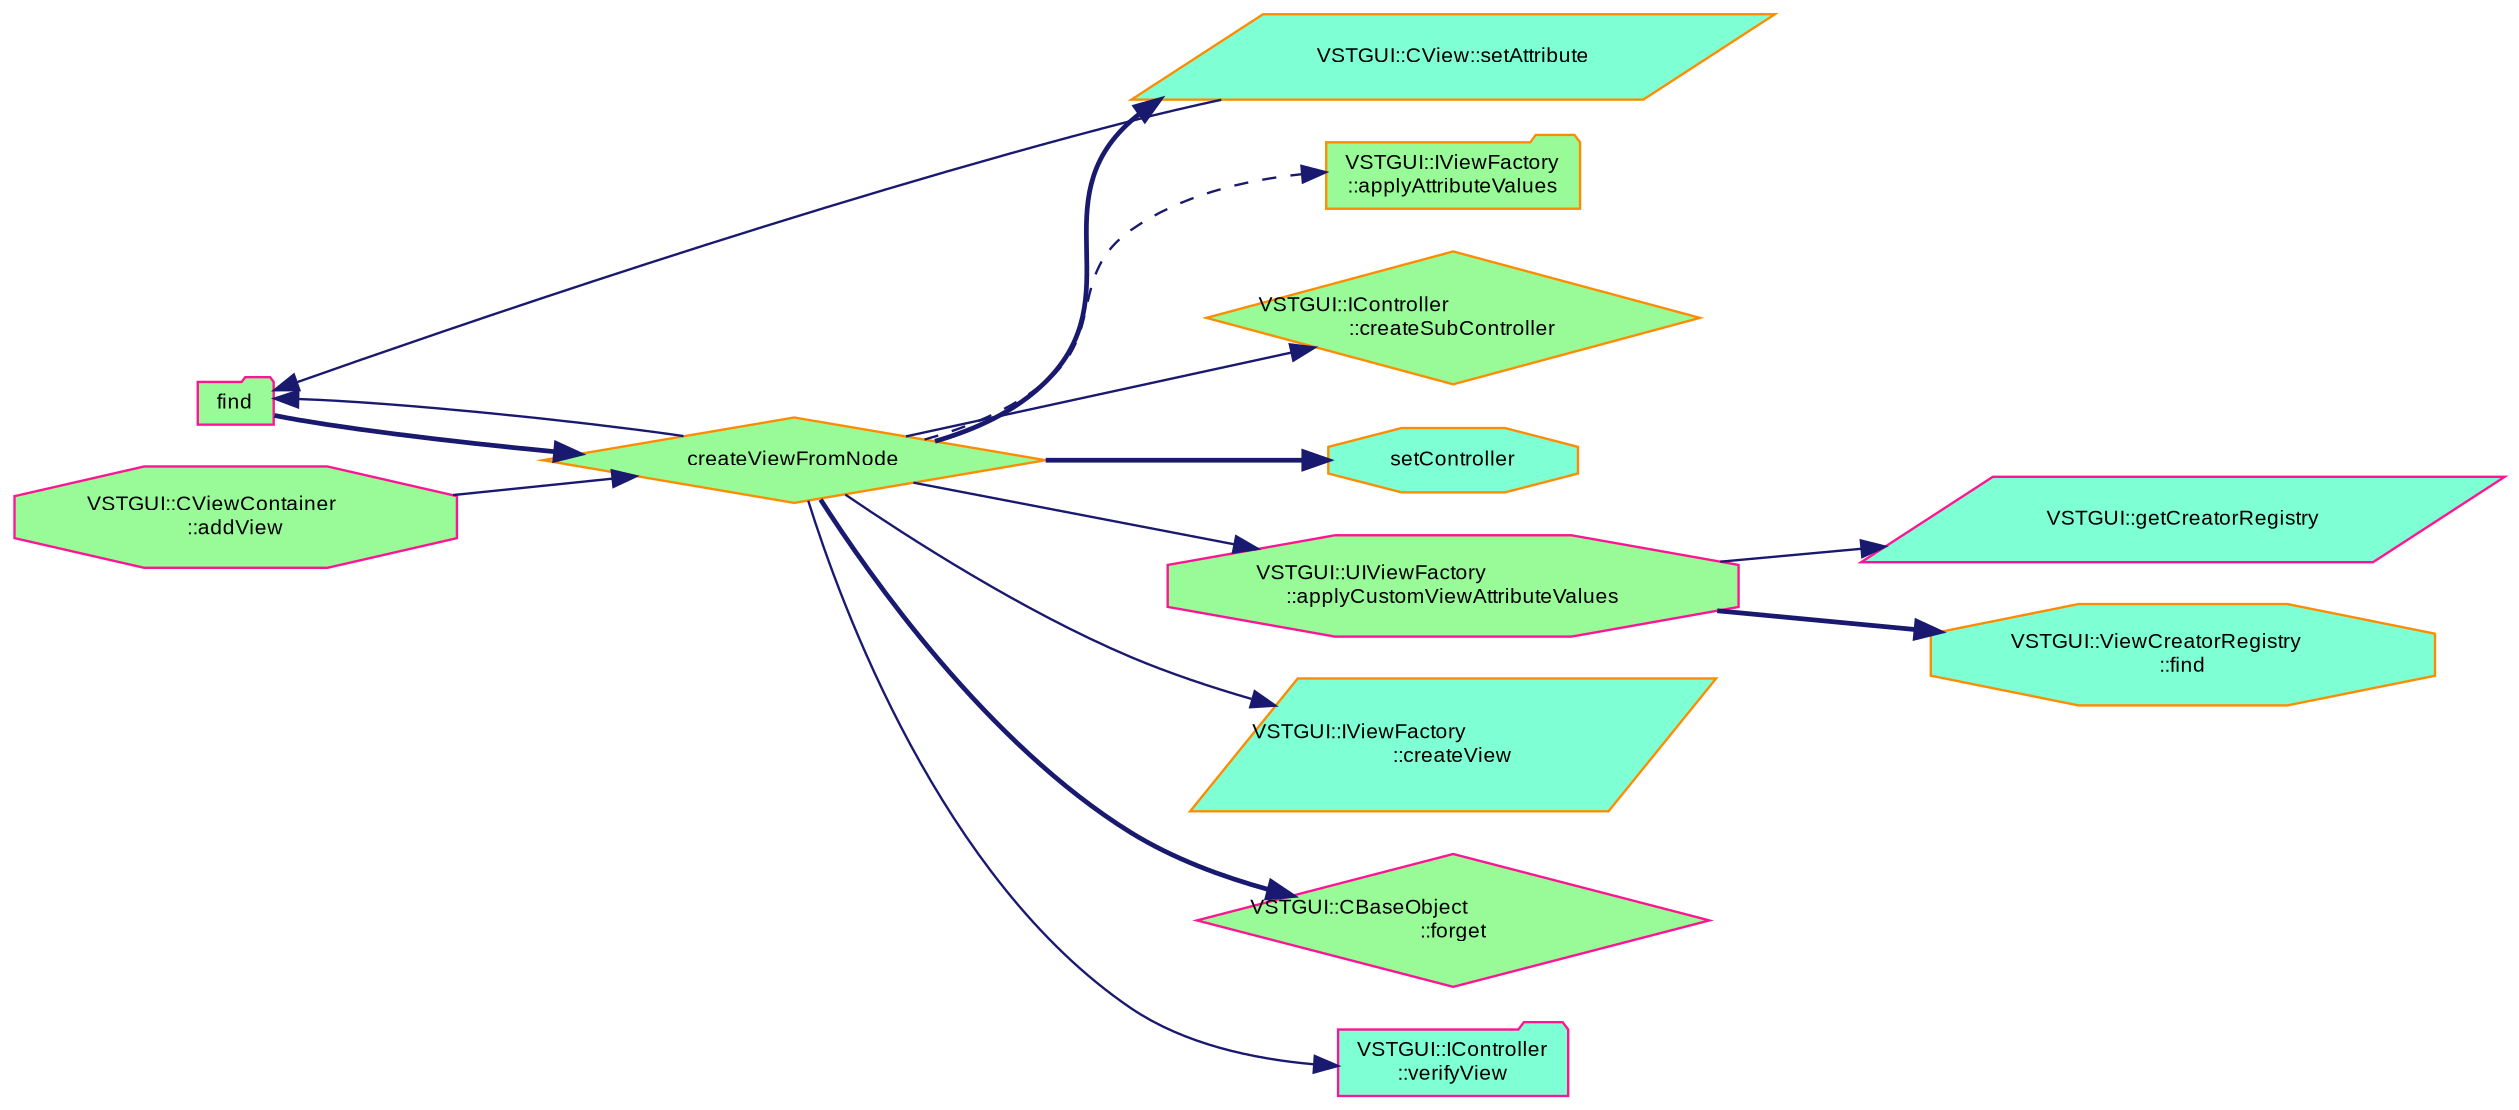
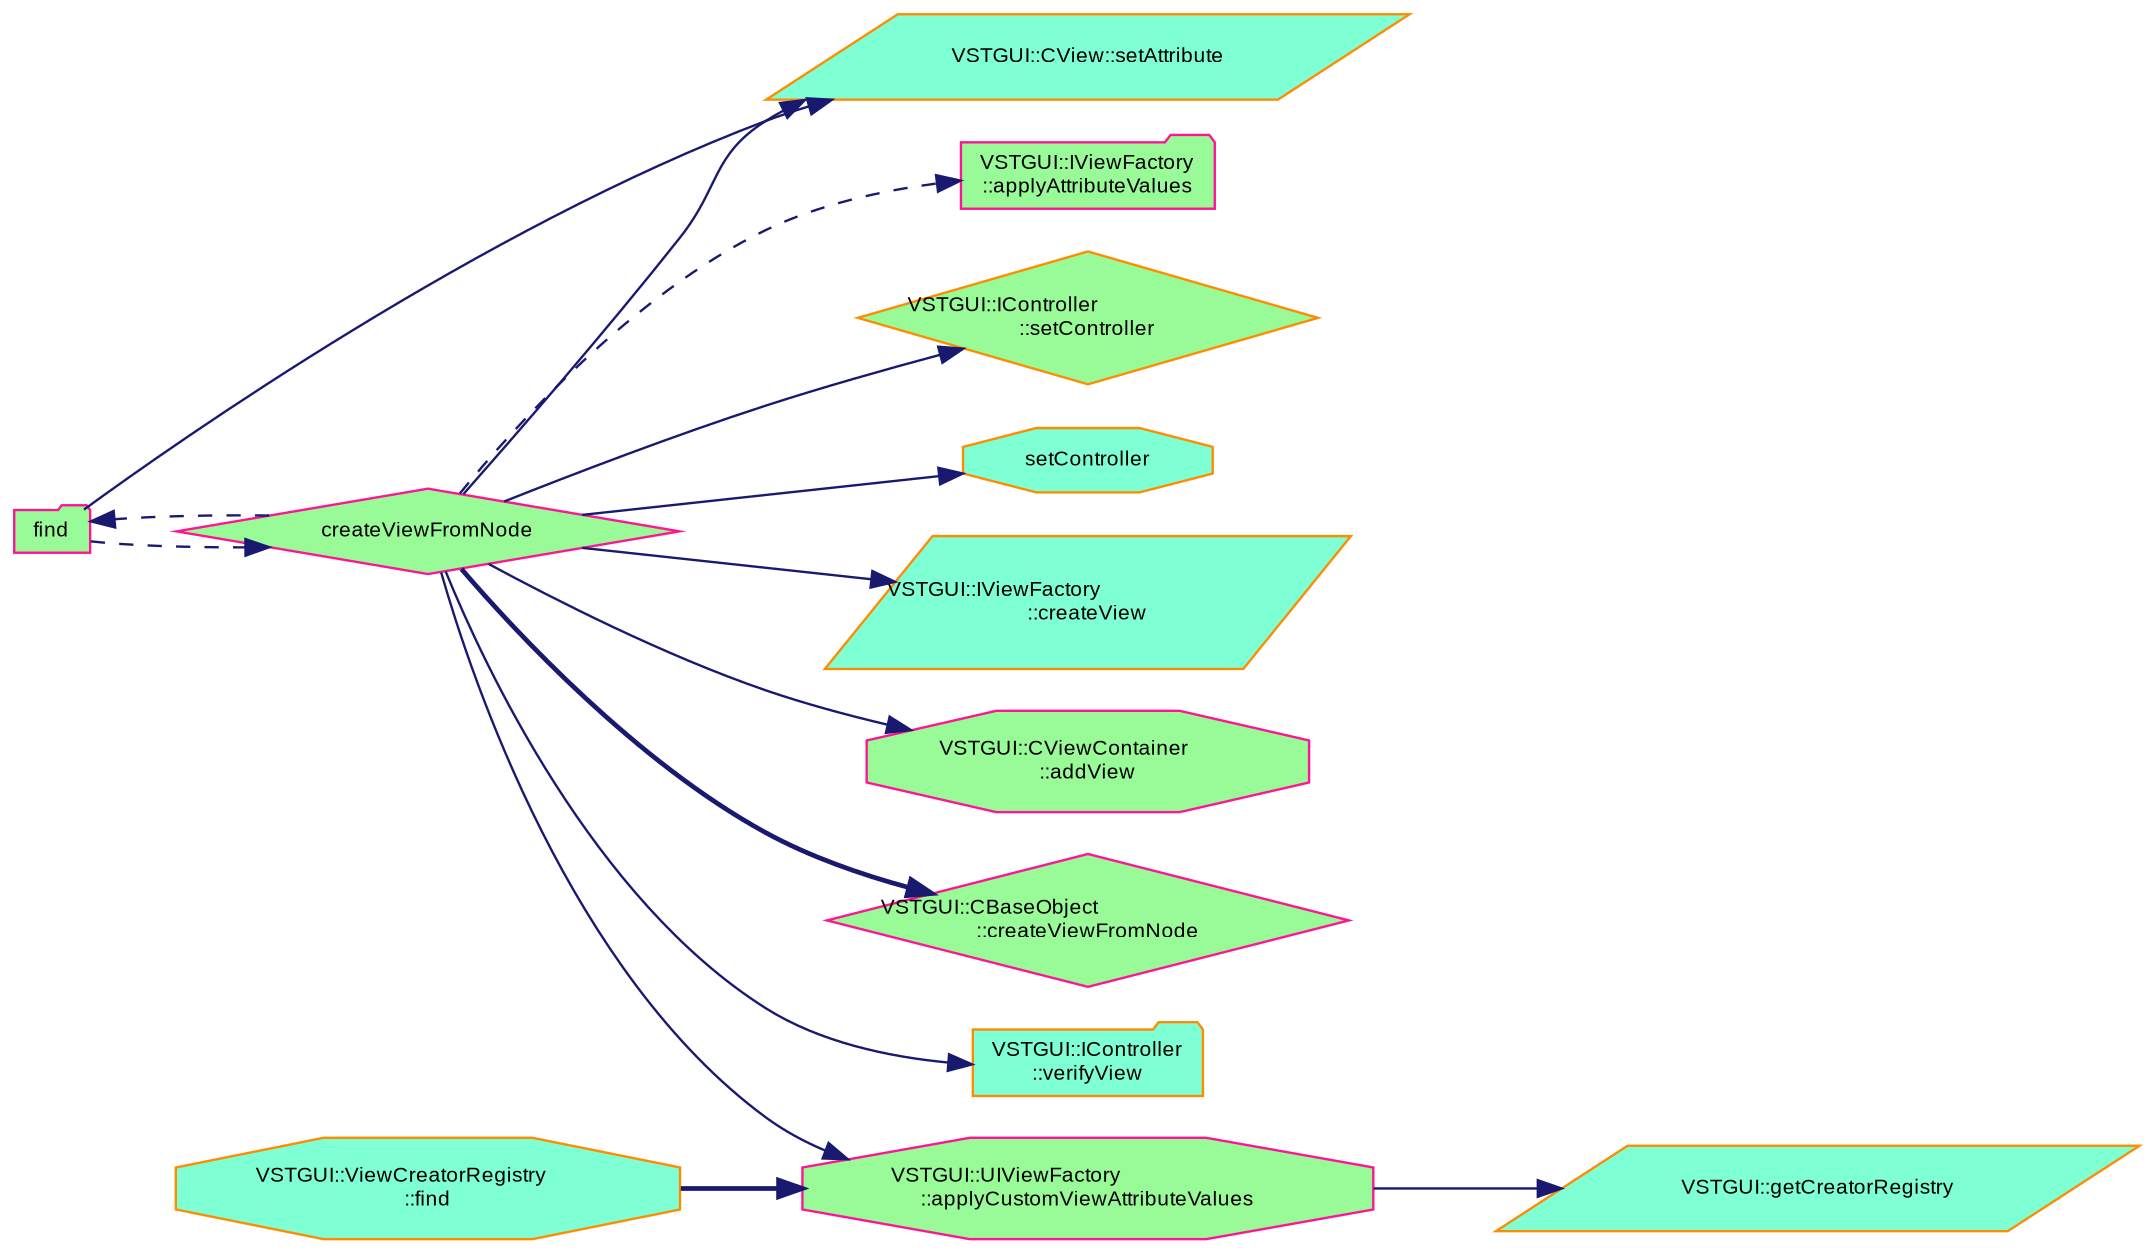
  digraph {
    rankdir=LR
    node [color=darkorange fillcolor=palegreen fontname=Arial fontsize=9 shape=octagon style=filled]
    edge [color=midnightblue fontname=Arial fontsize=9 labelfontname=Arial labelfontsize=9 style=solid]
    n1 [color=deeppink fontcolor=black height=0.2 label=find shape=folder width=0.4]
-   n2 [height=0.2 label=createViewFromNode shape=diamond width=0.4]
+   n2 [color=deeppink height=0.2 label=createViewFromNode shape=diamond width=0.4]
    n3 [fillcolor=aquamarine height=0.2 label="VSTGUI::CView::setAttribute" shape=parallelogram width=0.4]
-   n4 [height=0.2 label="VSTGUI::IViewFactory\l::applyAttributeValues" shape=folder width=0.4]
-   n5 [height=0.2 label="VSTGUI::IController\l::createSubController" shape=diamond width=0.4]
+   n4 [color=deeppink height=0.2 label="VSTGUI::IViewFactory\l::applyAttributeValues" shape=folder width=0.4]
+   n5 [height=0.2 label="VSTGUI::IController\l::setController" shape=diamond width=0.4]
    n6 [fillcolor=aquamarine height=0.2 label=setController width=0.4]
    n7 [color=deeppink height=0.2 label="VSTGUI::UIViewFactory\l::applyCustomViewAttributeValues" width=0.4]
    n8 [fillcolor=aquamarine height=0.2 label="VSTGUI::IViewFactory\l::createView" shape=parallelogram width=0.4]
    n9 [color=deeppink height=0.2 label="VSTGUI::CViewContainer\l::addView" width=0.4]
-   n10 [color=deeppink height=0.2 label="VSTGUI::CBaseObject\l::forget" shape=diamond width=0.4]
-   n11 [color=deeppink fillcolor=aquamarine height=0.2 label="VSTGUI::IController\l::verifyView" shape=folder width=0.4]
-   n12 [color=deeppink fillcolor=aquamarine height=0.2 label="VSTGUI::getCreatorRegistry" shape=parallelogram width=0.4]
+   n10 [color=deeppink height=0.2 label="VSTGUI::CBaseObject\l::createViewFromNode" shape=diamond width=0.4]
+   n11 [fillcolor=aquamarine height=0.2 label="VSTGUI::IController\l::verifyView" shape=folder width=0.4]
+   n12 [fillcolor=aquamarine height=0.2 label="VSTGUI::getCreatorRegistry" shape=parallelogram width=0.4]
    n13 [fillcolor=aquamarine height=0.2 label="VSTGUI::ViewCreatorRegistry\l::find" width=0.4]
-   n1 -> n2 [style=bold]
-   n3 -> n1
-   n2 -> n1
-   n2 -> n3 [style=bold]
+   n1 -> n2 [style=dashed]
+   n1 -> n3
+   n2 -> n1 [style=dashed]
+   n2 -> n3
    n2 -> n4 [style=dashed]
    n2 -> n5
-   n2 -> n6 [style=bold]
+   n2 -> n6
    n2 -> n7
    n2 -> n8
-   n9 -> n2
+   n2 -> n9
    n2 -> n10 [style=bold]
    n2 -> n11
    n7 -> n12
-   n7 -> n13 [style=bold]
+   n13 -> n7 [style=bold]
  }
